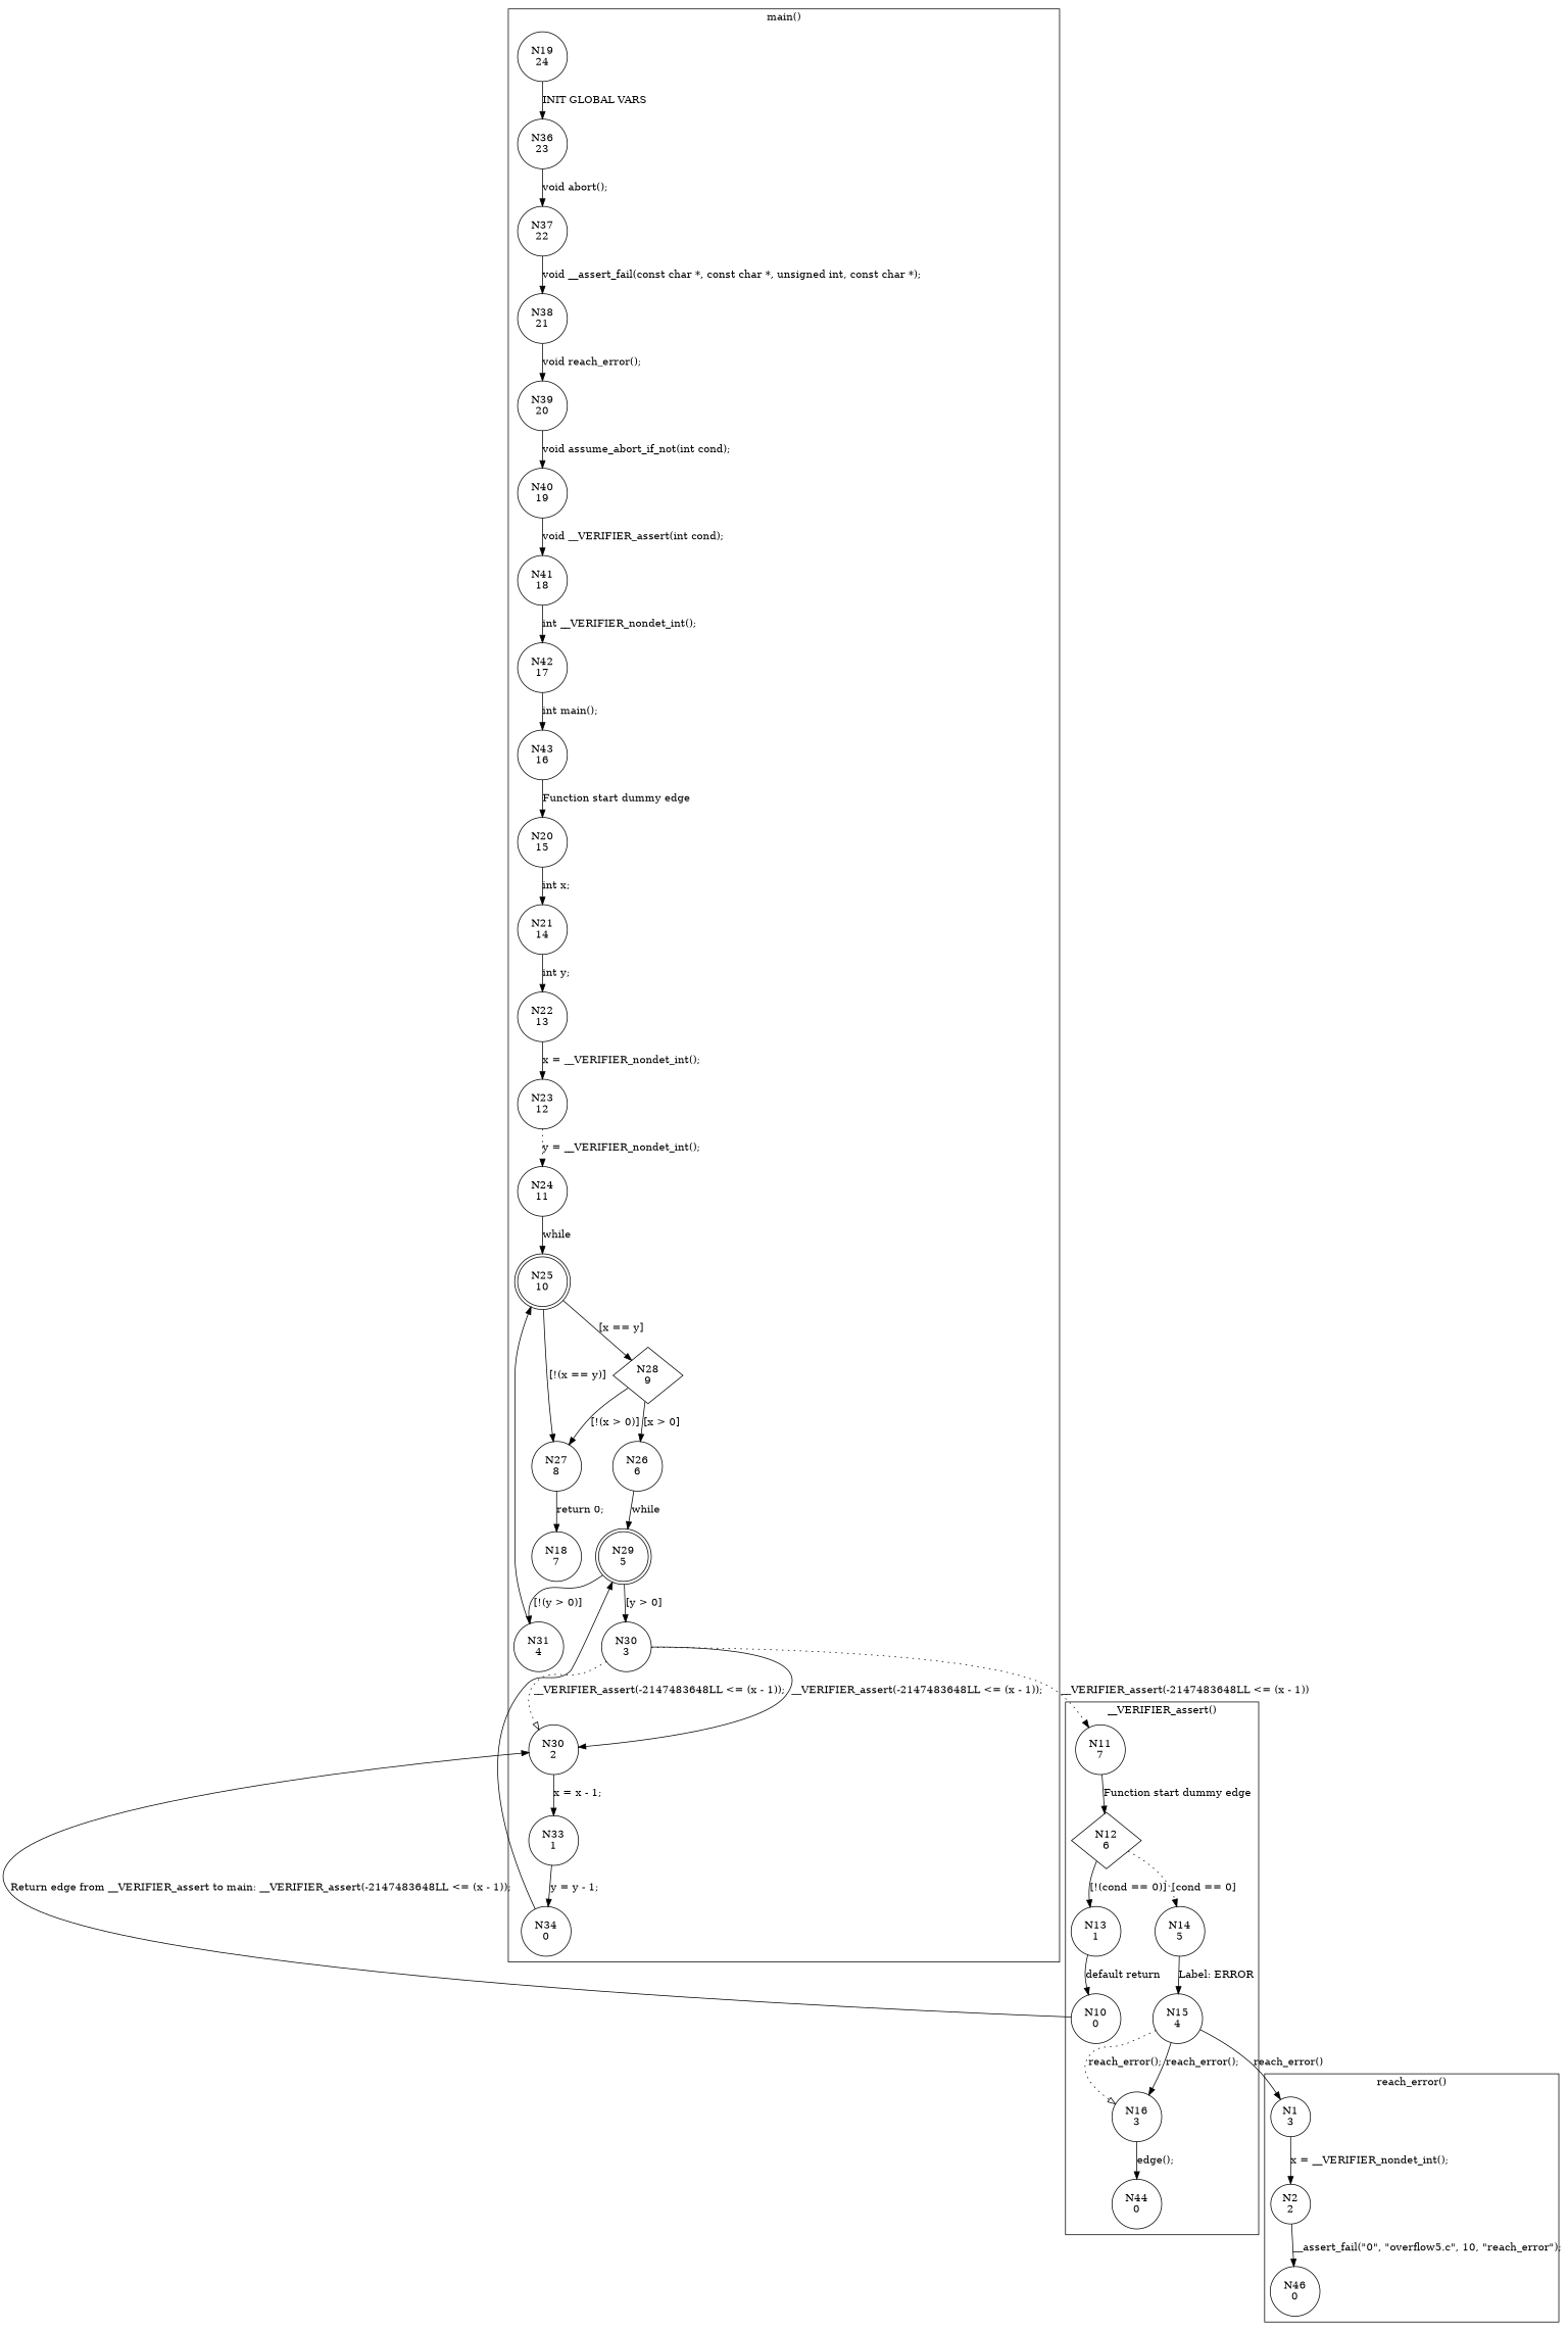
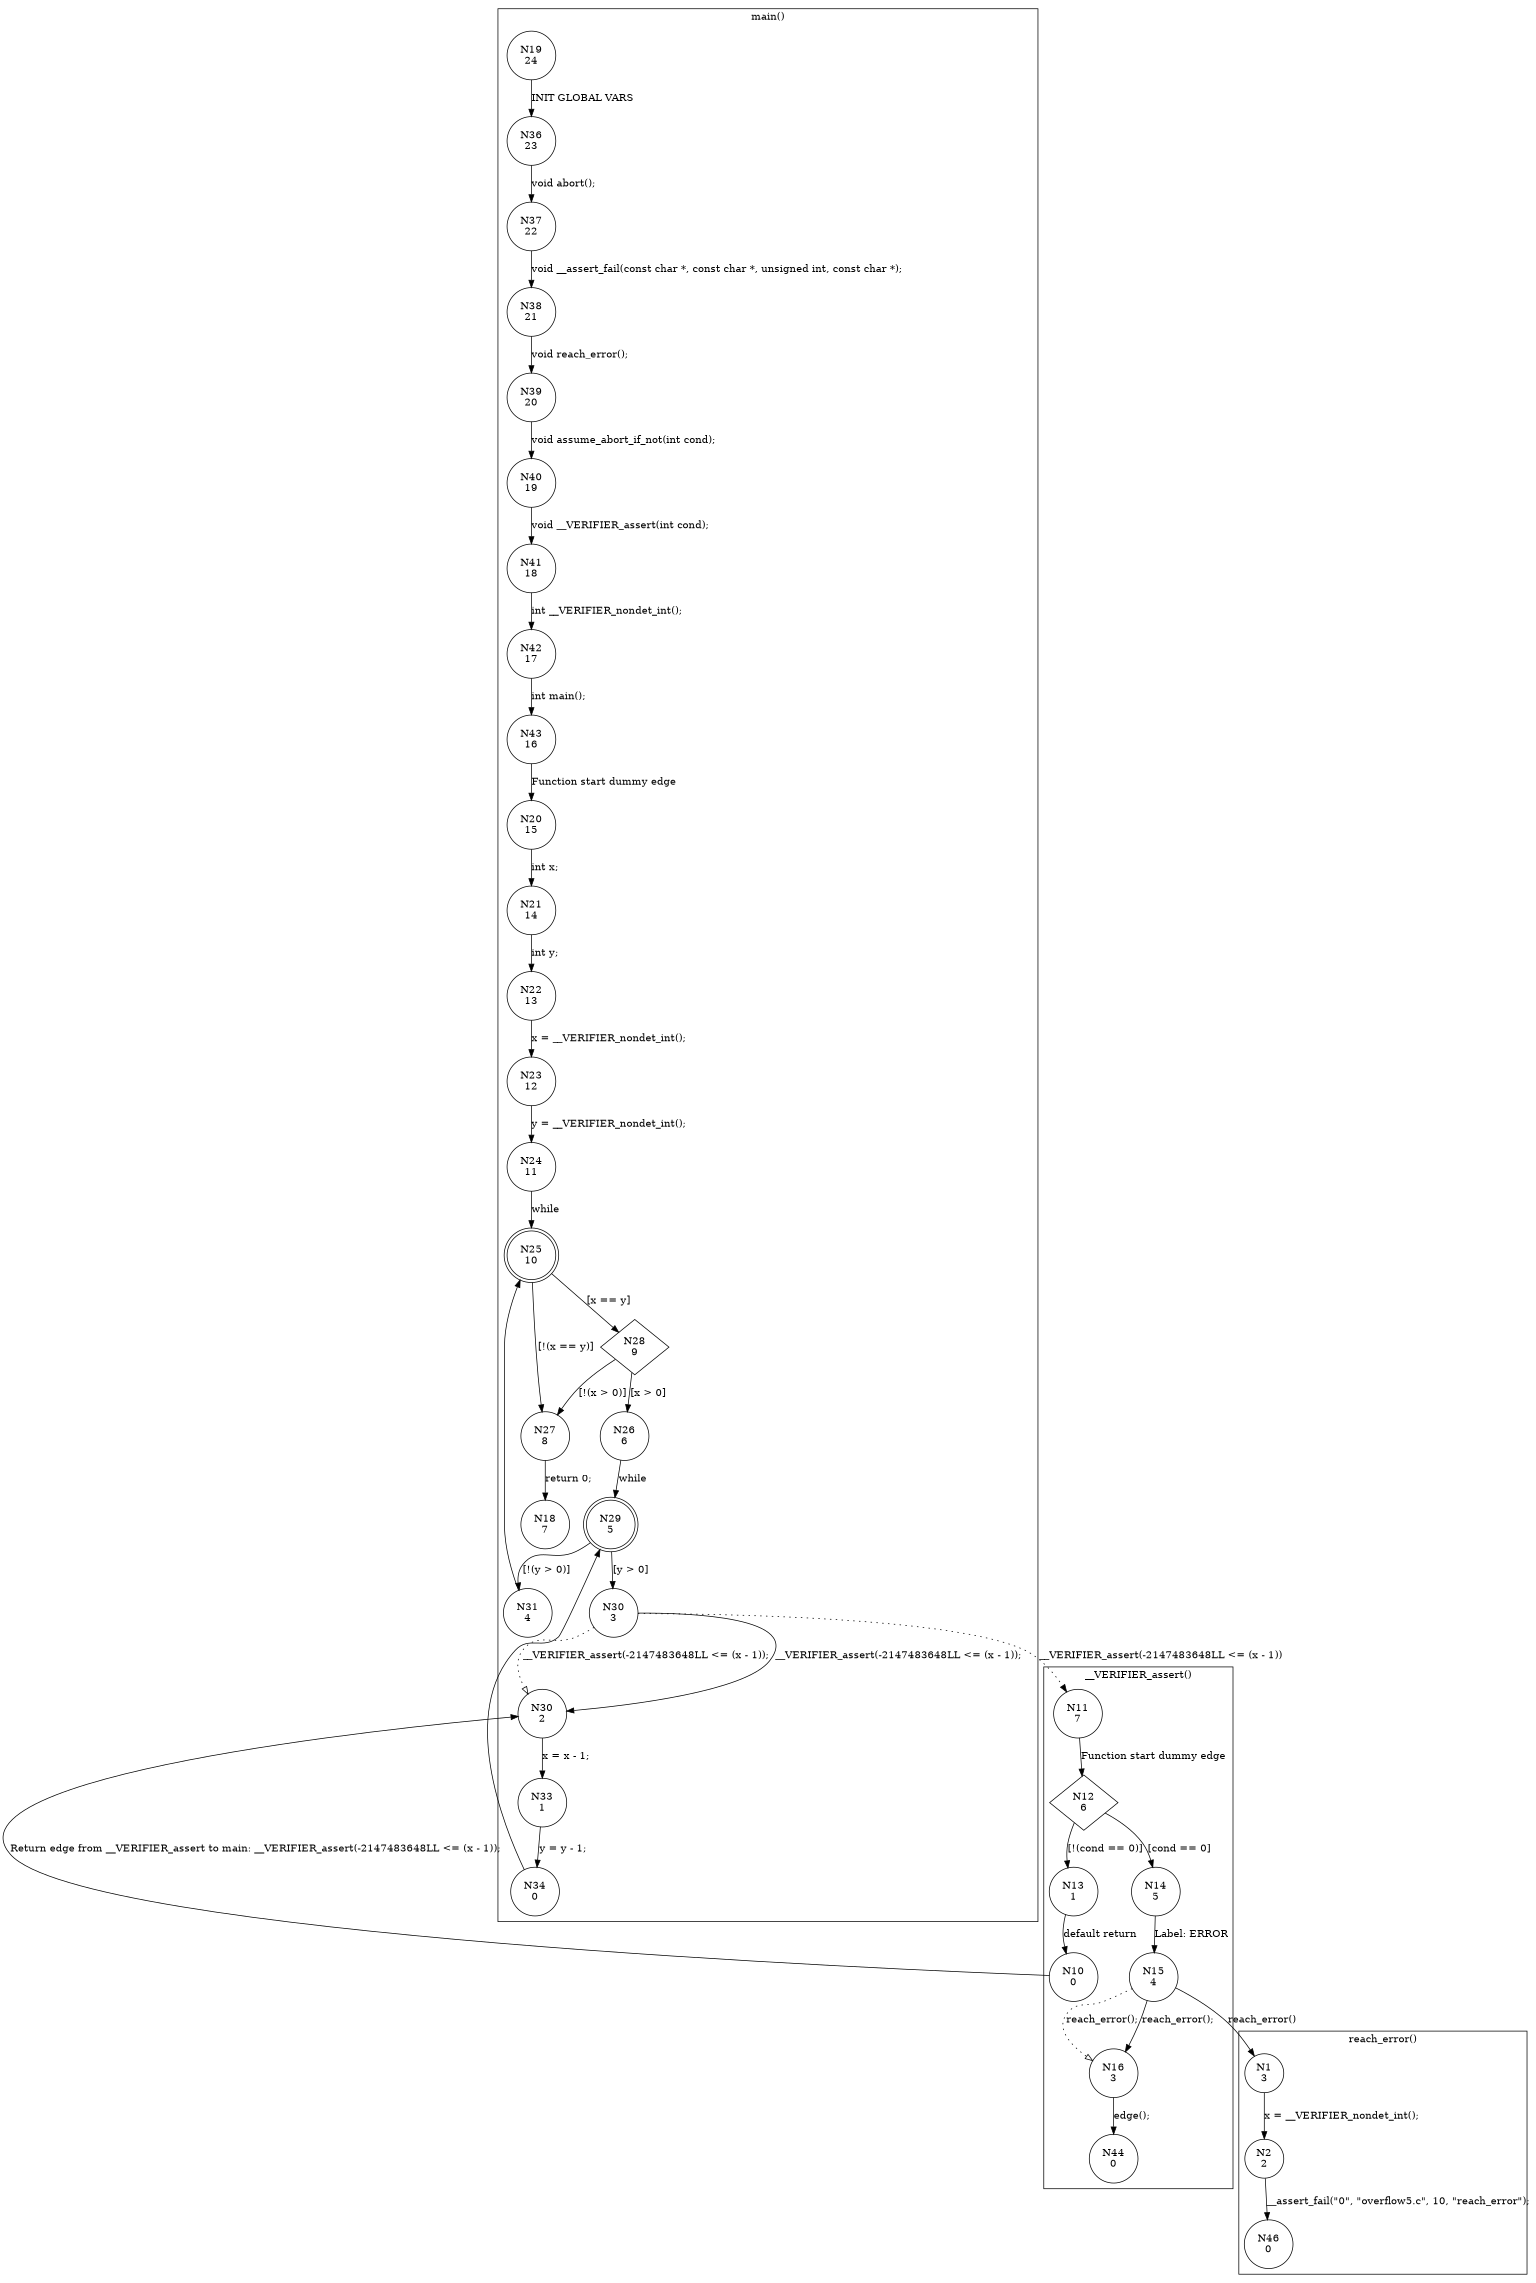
  digraph {
    node [shape=circle]
    n1 [label="N11\n7"]
    n2 [label="N12\n6" shape=diamond]
    n3 [label="N13\n1"]
    n4 [label="N14\n5"]
    n5 [label="N10\n0"]
    n6 [label="N15\n4"]
    n7 [label="N16\n3"]
    n8 [label="N44\n0"]
    n9 [label="N19\n24"]
    n10 [label="N36\n23"]
    n11 [label="N37\n22"]
    n12 [label="N38\n21"]
    n13 [label="N39\n20"]
    n14 [label="N40\n19"]
    n15 [label="N41\n18"]
    n16 [label="N42\n17"]
    n17 [label="N43\n16"]
    n18 [label="N20\n15"]
    n19 [label="N21\n14"]
    n20 [label="N22\n13"]
    n21 [label="N23\n12"]
    n22 [label="N24\n11"]
    n23 [label="N25\n10" shape=doublecircle]
    n24 [label="N27\n8"]
    n25 [label="N28\n9" shape=diamond]
    n26 [label="N18\n7"]
    n27 [label="N26\n6"]
    n28 [label="N29\n5" shape=doublecircle]
    n29 [label="N31\n4"]
    n30 [label="N30\n3"]
    n31 [label="N30\n2"]
    n32 [label="N33\n1"]
    n33 [label="N34\n0"]
    n34 [label="N1\n3"]
    n35 [label="N2\n2"]
    n36 [label="N46\n0"]
    subgraph cluster_1 {
      label="__VERIFIER_assert()"
      n1
      n2
      n3
      n4
      n5
      n6
      n7
      n8
    }
    subgraph cluster_2 {
      label="assume_abort_if_not()"
    }
    subgraph cluster_3 {
      label="main()"
      n9
      n10
      n11
      n12
      n13
      n14
      n15
      n16
      n17
      n18
      n19
      n20
      n21
      n22
      n23
      n24
      n25
      n26
      n27
      n28
      n29
      n30
      n31
      n32
      n33
    }
    subgraph cluster_4 {
      label="reach_error()"
      n34
      n35
      n36
    }
    n1 -> n2 [label="Function start dummy edge"]
    n2 -> n3 [label="[!(cond == 0)]"]
-   n2 -> n4 [label="[cond == 0]" style=dotted]
+   n2 -> n4 [label="[cond == 0]"]
    n3 -> n5 [label="default return"]
    n4 -> n6 [label="Label: ERROR"]
    n5 -> n31 [label="Return edge from __VERIFIER_assert to main: __VERIFIER_assert(-2147483648LL <= (x - 1));"]
    n6 -> n7 [arrowhead=empty label="reach_error();" style=dotted]
    n6 -> n7 [label="reach_error();"]
    n6 -> n34 [label="reach_error()"]
    n7 -> n8 [label="edge();"]
    n9 -> n10 [label="INIT GLOBAL VARS"]
    n10 -> n11 [label="void abort();"]
    n11 -> n12 [label="void __assert_fail(const char *, const char *, unsigned int, const char *);"]
    n12 -> n13 [label="void reach_error();"]
    n13 -> n14 [label="void assume_abort_if_not(int cond);"]
    n14 -> n15 [label="void __VERIFIER_assert(int cond);"]
    n15 -> n16 [label="int __VERIFIER_nondet_int();"]
    n16 -> n17 [label="int main();"]
    n17 -> n18 [label="Function start dummy edge"]
    n18 -> n19 [label="int x;"]
    n19 -> n20 [label="int y;"]
    n20 -> n21 [label="x = __VERIFIER_nondet_int();"]
-   n21 -> n22 [label="y = __VERIFIER_nondet_int();" style=dotted]
+   n21 -> n22 [label="y = __VERIFIER_nondet_int();"]
    n22 -> n23 [label=while]
    n23 -> n24 [label="[!(x == y)]"]
    n23 -> n25 [label="[x == y]"]
    n24 -> n26 [label="return 0;"]
    n25 -> n24 [label="[!(x > 0)]"]
    n25 -> n27 [label="[x > 0]"]
    n27 -> n28 [label=while]
    n28 -> n29 [label="[!(y > 0)]"]
    n28 -> n30 [label="[y > 0]"]
    n29 -> n23
    n30 -> n1 [label="__VERIFIER_assert(-2147483648LL <= (x - 1))" style=dotted]
    n30 -> n31 [arrowhead=empty label="__VERIFIER_assert(-2147483648LL <= (x - 1));" style=dotted]
    n30 -> n31 [label="__VERIFIER_assert(-2147483648LL <= (x - 1));"]
    n31 -> n32 [label="x = x - 1;"]
    n32 -> n33 [label="y = y - 1;"]
    n33 -> n28
    n34 -> n35 [label="x = __VERIFIER_nondet_int();"]
    n35 -> n36 [label="__assert_fail(\"0\", \"overflow5.c\", 10, \"reach_error\");"]
  }
